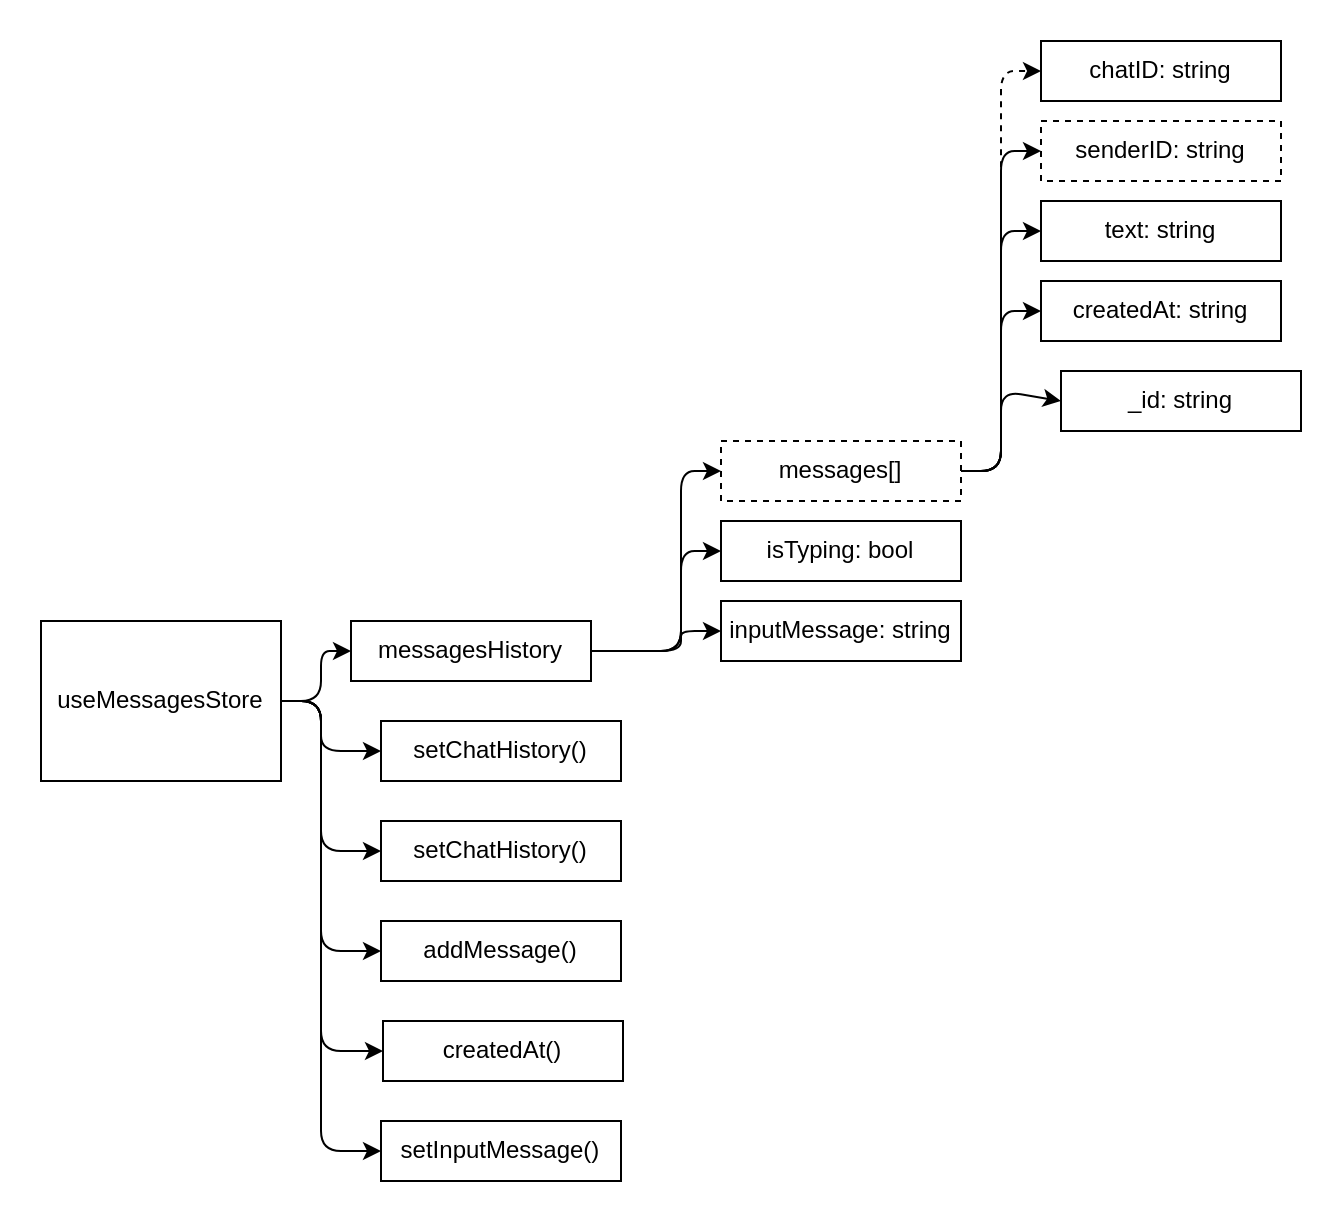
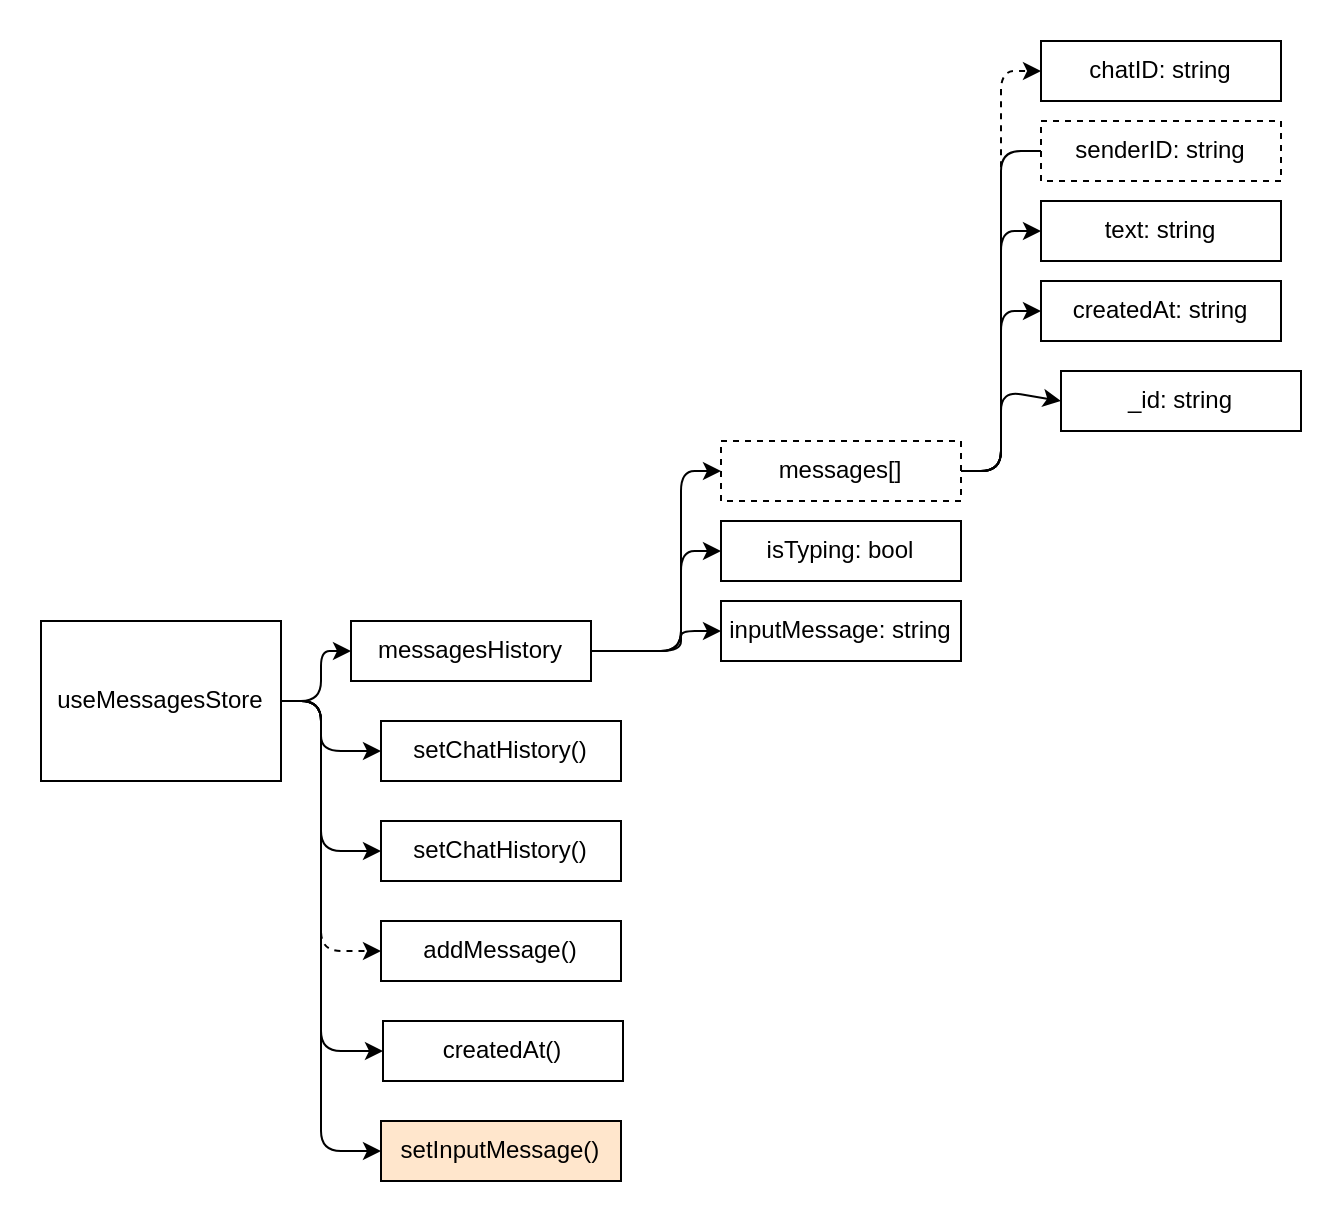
  <mxCell id="0" />
  <mxCell id="1" parent="0" />
  <mxCell id="2" style="edgeStyle=none;html=1;exitX=1;exitY=0.5;exitDx=0;exitDy=0;entryX=0;entryY=0.5;entryDx=0;entryDy=0;" edge="1" parent="1" source="8" target="17"><mxGeometry relative="1" as="geometry"><Array as="points"><mxPoint x="160" y="350" /><mxPoint x="160" y="325" /></Array></mxGeometry></mxCell>
  <mxCell id="3" style="edgeStyle=none;html=1;exitX=1;exitY=0.5;exitDx=0;exitDy=0;entryX=0;entryY=0.5;entryDx=0;entryDy=0;" edge="1" parent="1" source="8" target="13"><mxGeometry relative="1" as="geometry"><Array as="points"><mxPoint x="160" y="350" /><mxPoint x="160" y="375" /></Array></mxGeometry></mxCell>
  <mxCell id="4" style="edgeStyle=none;html=1;exitX=1;exitY=0.5;exitDx=0;exitDy=0;entryX=0;entryY=0.5;entryDx=0;entryDy=0;" edge="1" parent="1" source="8" target="9"><mxGeometry relative="1" as="geometry"><Array as="points"><mxPoint x="160" y="350" /><mxPoint x="160" y="425" /></Array></mxGeometry></mxCell>
- <mxCell id="5" style="edgeStyle=none;html=1;exitX=1;exitY=0.5;exitDx=0;exitDy=0;entryX=0;entryY=0.5;entryDx=0;entryDy=0;" edge="1" parent="1" source="8" target="10"><mxGeometry relative="1" as="geometry"><Array as="points"><mxPoint x="160" y="350" /><mxPoint x="160" y="475" /></Array></mxGeometry></mxCell>
+ <mxCell id="5" style="edgeStyle=none;html=1;exitX=1;exitY=0.5;exitDx=0;exitDy=0;entryX=0;entryY=0.5;entryDx=0;entryDy=0;dashed=1;" edge="1" parent="1" source="8" target="10"><mxGeometry relative="1" as="geometry"><Array as="points"><mxPoint x="160" y="350" /><mxPoint x="160" y="475" /></Array></mxGeometry></mxCell>
  <mxCell id="6" style="edgeStyle=none;html=1;exitX=1;exitY=0.5;exitDx=0;exitDy=0;entryX=0;entryY=0.5;entryDx=0;entryDy=0;" edge="1" parent="1" source="8" target="12"><mxGeometry relative="1" as="geometry"><mxPoint x="190" y="520" as="targetPoint" /><Array as="points"><mxPoint x="160" y="350" /><mxPoint x="160" y="525" /></Array></mxGeometry></mxCell>
  <mxCell id="7" style="edgeStyle=none;html=1;exitX=1;exitY=0.5;exitDx=0;exitDy=0;entryX=0;entryY=0.5;entryDx=0;entryDy=0;" edge="1" parent="1" source="8" target="11"><mxGeometry relative="1" as="geometry"><Array as="points"><mxPoint x="160" y="350" /><mxPoint x="160" y="575" /></Array></mxGeometry></mxCell>
  <mxCell id="8" value="useMessagesStore&lt;br&gt;" style="rounded=0;whiteSpace=wrap;html=1;" vertex="1" parent="1"><mxGeometry x="20" y="310" width="120" height="80" as="geometry" /></mxCell>
  <mxCell id="9" value="setChatHistory()" style="rounded=0;whiteSpace=wrap;html=1;" vertex="1" parent="1"><mxGeometry x="190" y="410" width="120" height="30" as="geometry" /></mxCell>
  <mxCell id="10" value="addMessage()" style="rounded=0;whiteSpace=wrap;html=1;" vertex="1" parent="1"><mxGeometry x="190" y="460" width="120" height="30" as="geometry" /></mxCell>
- <mxCell id="11" value="setInputMessage()" style="rounded=0;whiteSpace=wrap;html=1;" vertex="1" parent="1"><mxGeometry x="190" y="560" width="120" height="30" as="geometry" /></mxCell>
+ <mxCell id="11" value="setInputMessage()" style="rounded=0;whiteSpace=wrap;html=1;fillColor=#ffe6cc;" vertex="1" parent="1"><mxGeometry x="190" y="560" width="120" height="30" as="geometry" /></mxCell>
  <mxCell id="12" value="createdAt()" style="rounded=0;whiteSpace=wrap;html=1;" vertex="1" parent="1"><mxGeometry x="191" y="510" width="120" height="30" as="geometry" /></mxCell>
  <mxCell id="13" value="setChatHistory()" style="rounded=0;whiteSpace=wrap;html=1;" vertex="1" parent="1"><mxGeometry x="190" y="360" width="120" height="30" as="geometry" /></mxCell>
  <mxCell id="14" style="edgeStyle=none;html=1;exitX=1;exitY=0.5;exitDx=0;exitDy=0;entryX=0;entryY=0.5;entryDx=0;entryDy=0;" edge="1" parent="1" source="17" target="25"><mxGeometry relative="1" as="geometry"><Array as="points"><mxPoint x="340" y="325" /><mxPoint x="340" y="315" /></Array></mxGeometry></mxCell>
  <mxCell id="15" style="edgeStyle=none;html=1;exitX=1;exitY=0.5;exitDx=0;exitDy=0;entryX=0;entryY=0.5;entryDx=0;entryDy=0;" edge="1" parent="1" source="17" target="24"><mxGeometry relative="1" as="geometry"><Array as="points"><mxPoint x="340" y="325" /><mxPoint x="340" y="275" /></Array></mxGeometry></mxCell>
  <mxCell id="16" style="edgeStyle=none;html=1;exitX=1;exitY=0.5;exitDx=0;exitDy=0;entryX=0;entryY=0.5;entryDx=0;entryDy=0;" edge="1" parent="1" source="17" target="23"><mxGeometry relative="1" as="geometry"><Array as="points"><mxPoint x="340" y="325" /><mxPoint x="340" y="235" /></Array></mxGeometry></mxCell>
  <mxCell id="17" value="messagesHistory" style="rounded=0;whiteSpace=wrap;html=1;" vertex="1" parent="1"><mxGeometry x="175" y="310" width="120" height="30" as="geometry" /></mxCell>
  <mxCell id="18" style="edgeStyle=none;html=1;exitX=1;exitY=0.5;exitDx=0;exitDy=0;entryX=0;entryY=0.5;entryDx=0;entryDy=0;" edge="1" parent="1" source="23" target="26"><mxGeometry relative="1" as="geometry"><Array as="points"><mxPoint x="500" y="235" /><mxPoint x="500" y="195" /></Array></mxGeometry></mxCell>
  <mxCell id="19" style="edgeStyle=none;html=1;exitX=1;exitY=0.5;exitDx=0;exitDy=0;entryX=0;entryY=0.5;entryDx=0;entryDy=0;" edge="1" parent="1" source="23" target="27"><mxGeometry relative="1" as="geometry"><Array as="points"><mxPoint x="500" y="235" /><mxPoint x="500" y="155" /></Array></mxGeometry></mxCell>
  <mxCell id="20" style="edgeStyle=none;html=1;exitX=1;exitY=0.5;exitDx=0;exitDy=0;entryX=0;entryY=0.5;entryDx=0;entryDy=0;" edge="1" parent="1" source="23" target="28"><mxGeometry relative="1" as="geometry"><Array as="points"><mxPoint x="500" y="235" /><mxPoint x="500" y="115" /></Array></mxGeometry></mxCell>
- <mxCell id="21" style="edgeStyle=none;html=1;exitX=1;exitY=0.5;exitDx=0;exitDy=0;entryX=0;entryY=0.5;entryDx=0;entryDy=0;" edge="1" parent="1" source="23" target="29"><mxGeometry relative="1" as="geometry"><Array as="points"><mxPoint x="500" y="235" /><mxPoint x="500" y="75" /></Array></mxGeometry></mxCell>
+ <mxCell id="21" style="edgeStyle=none;html=1;exitX=1;exitY=0.5;exitDx=0;exitDy=0;entryX=0;entryY=0.5;entryDx=0;entryDy=0;endArrow=none;" edge="1" parent="1" source="23" target="29"><mxGeometry relative="1" as="geometry"><Array as="points"><mxPoint x="500" y="235" /><mxPoint x="500" y="75" /></Array></mxGeometry></mxCell>
  <mxCell id="22" style="edgeStyle=none;html=1;exitX=1;exitY=0.5;exitDx=0;exitDy=0;entryX=0;entryY=0.5;entryDx=0;entryDy=0;dashed=1;" edge="1" parent="1" source="23" target="30"><mxGeometry relative="1" as="geometry"><Array as="points"><mxPoint x="500" y="235" /><mxPoint x="500" y="35" /></Array></mxGeometry></mxCell>
  <mxCell id="23" value="messages[]" style="rounded=0;whiteSpace=wrap;html=1;dashed=1;" vertex="1" parent="1"><mxGeometry x="360" y="220" width="120" height="30" as="geometry" /></mxCell>
  <mxCell id="24" value="isTyping: bool" style="rounded=0;whiteSpace=wrap;html=1;" vertex="1" parent="1"><mxGeometry x="360" y="260" width="120" height="30" as="geometry" /></mxCell>
  <mxCell id="25" value="inputMessage: string" style="rounded=0;whiteSpace=wrap;html=1;" vertex="1" parent="1"><mxGeometry x="360" y="300" width="120" height="30" as="geometry" /></mxCell>
  <mxCell id="26" value="_id: string" style="rounded=0;whiteSpace=wrap;html=1;" vertex="1" parent="1"><mxGeometry x="530" y="185" width="120" height="30" as="geometry" /></mxCell>
  <mxCell id="27" value="createdAt: string" style="rounded=0;whiteSpace=wrap;html=1;" vertex="1" parent="1"><mxGeometry x="520" y="140" width="120" height="30" as="geometry" /></mxCell>
  <mxCell id="28" value="text: string" style="rounded=0;whiteSpace=wrap;html=1;" vertex="1" parent="1"><mxGeometry x="520" y="100" width="120" height="30" as="geometry" /></mxCell>
  <mxCell id="29" value="senderID: string" style="rounded=0;whiteSpace=wrap;html=1;dashed=1;" vertex="1" parent="1"><mxGeometry x="520" y="60" width="120" height="30" as="geometry" /></mxCell>
  <mxCell id="30" value="chatID: string" style="rounded=0;whiteSpace=wrap;html=1;" vertex="1" parent="1"><mxGeometry x="520" y="20" width="120" height="30" as="geometry" /></mxCell>
